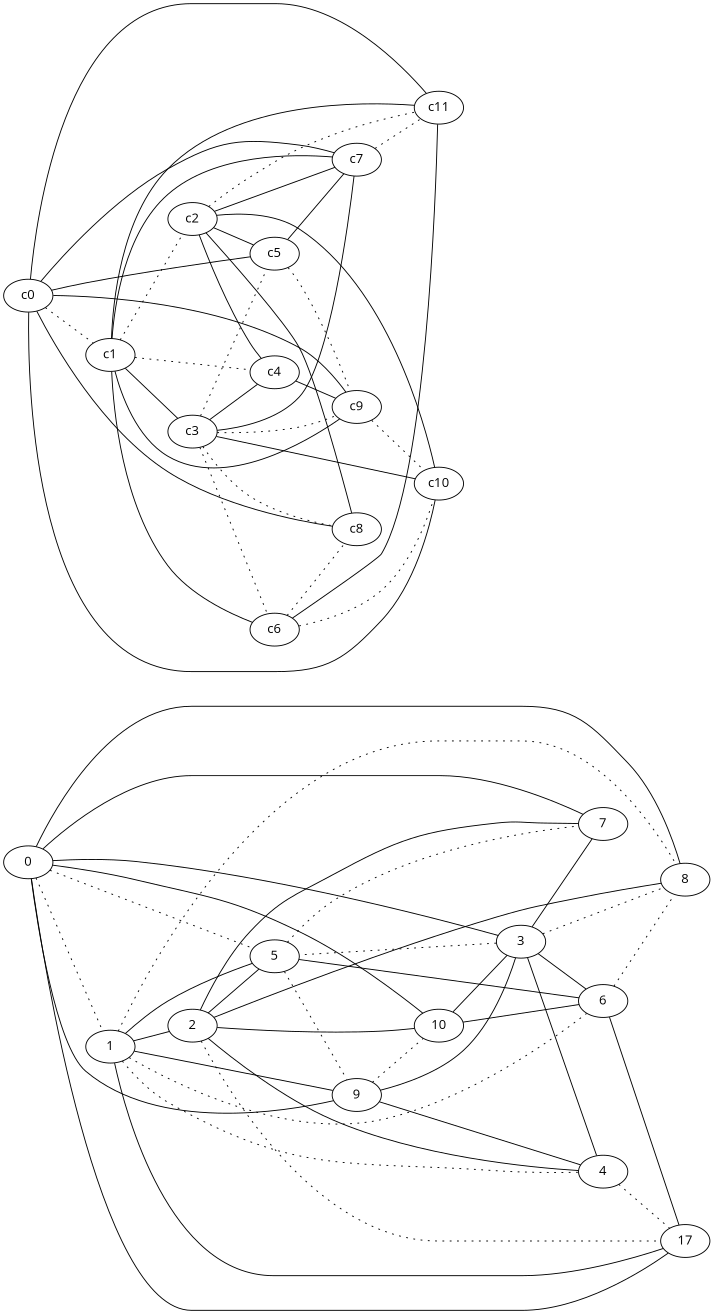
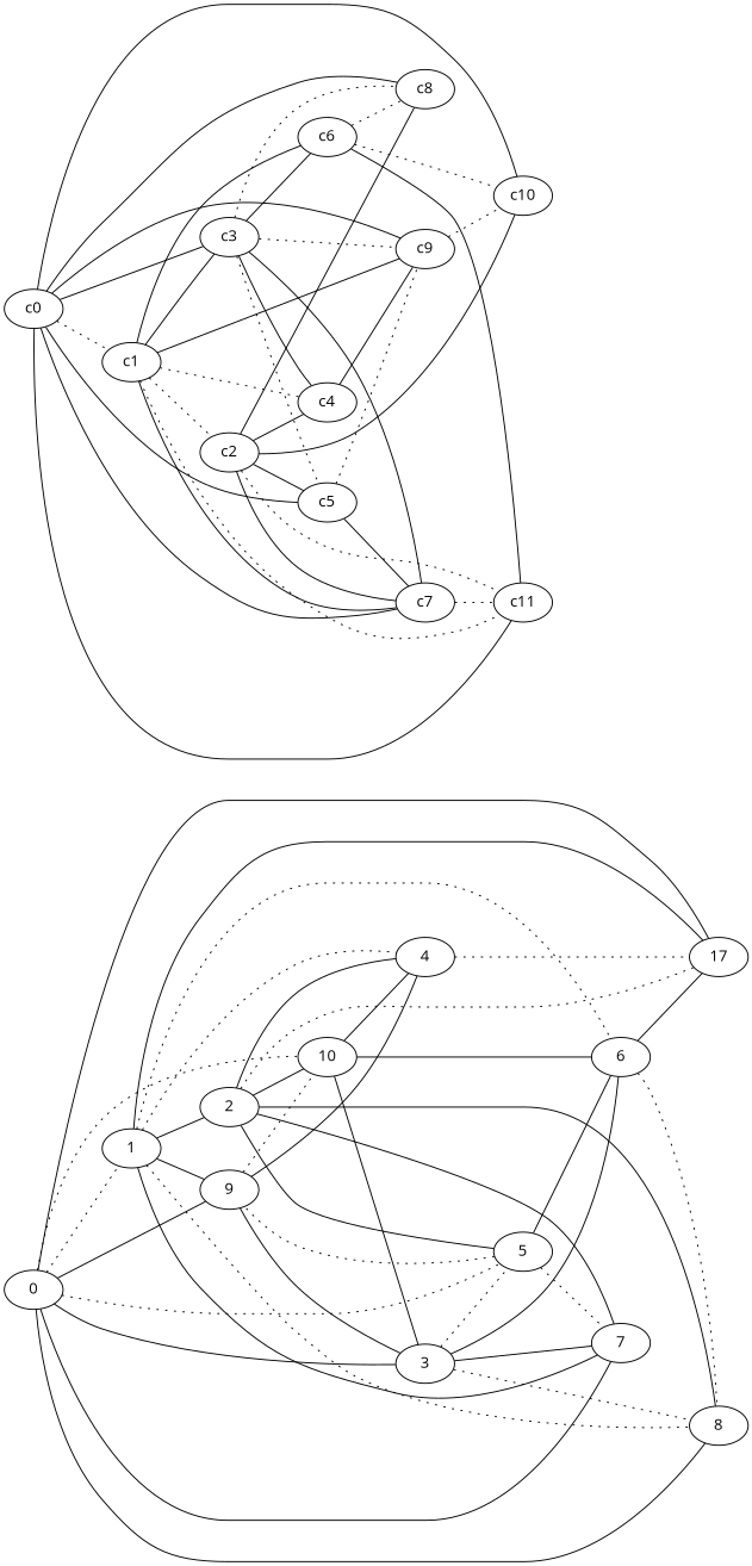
  graph {
    fontname="Open Sans"
    rankdir=LR
    node [fontname="Open Sans"]
    edge [fontname="Open Sans"]
    n1 [label=0]
    n2 [label=1]
    n3 [label=3]
    n4 [label=5]
    n5 [label=7]
    n6 [label=8]
    n7 [label=9]
    n8 [label=10]
    n9 [label=17]
    n10 [label=2]
    n11 [label=4]
    n12 [label=6]
    c0
    c1
    c3
    c5
    c7
    c8
    c9
    c10
    c11
    c2
    c4
    c6
    n1 -- n2 [style=dotted]
    n1 -- n3
    n1 -- n4 [style=dotted]
    n1 -- n5
    n1 -- n6
    n1 -- n7
-   n1 -- n8 [style=solid]
+   n1 -- n8 [style=dotted]
    n1 -- n9
-   n2 -- n4
+   n2 -- n5
    n2 -- n6 [style=dotted]
    n2 -- n7
    n2 -- n9
    n2 -- n10 [style=solid]
    n2 -- n11 [style=dotted]
    n2 -- n12 [style=dotted]
    n3 -- n4 [style=dotted]
    n3 -- n5
    n3 -- n6 [style=dotted]
    n3 -- n7
-   n3 -- n11
+   n8 -- n11
    n3 -- n12
    n4 -- n5 [style=dotted]
    n4 -- n7 [style=dotted]
    n4 -- n12
    n7 -- n8 [style=dotted]
    n8 -- n3
    n10 -- n4
    n10 -- n5
    n10 -- n6
    n10 -- n8
    n10 -- n9 [style=dotted]
    n10 -- n11
    n11 -- n7
    n11 -- n9 [style=dotted]
    n12 -- n6 [style=dotted]
    n12 -- n8
    n12 -- n9
    c0 -- c1 [style=dotted]
-   c10 -- c3
+   c0 -- c3
    c0 -- c5
    c0 -- c7
    c0 -- c8
    c0 -- c9
    c0 -- c10 [style=solid]
    c0 -- c11
    c1 -- c3
    c1 -- c7
    c1 -- c9
-   c1 -- c11
+   c1 -- c11 [style=dotted]
    c1 -- c2 [style=dotted]
    c1 -- c4 [style=dotted]
    c1 -- c6 [style=solid]
    c3 -- c5 [style=dotted]
    c3 -- c7
    c3 -- c8 [style=dotted]
    c3 -- c9 [style=dotted]
    c3 -- c4
-   c3 -- c6 [style=dotted]
+   c3 -- c6
    c5 -- c7
    c5 -- c9 [style=dotted]
    c7 -- c11 [style=dotted]
    c9 -- c10 [style=dotted]
    c2 -- c5
    c2 -- c7
    c2 -- c8
    c2 -- c10
    c2 -- c11 [style=dotted]
    c2 -- c4
    c4 -- c9
    c6 -- c8 [style=dotted]
    c6 -- c10 [style=dotted]
    c6 -- c11
  }
